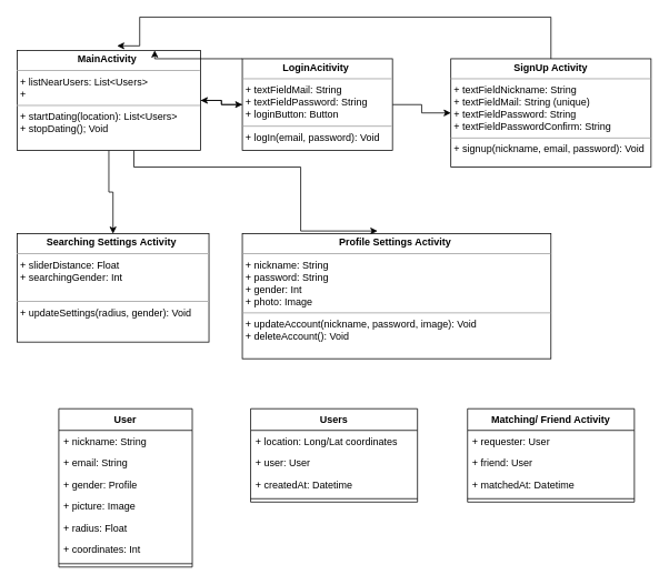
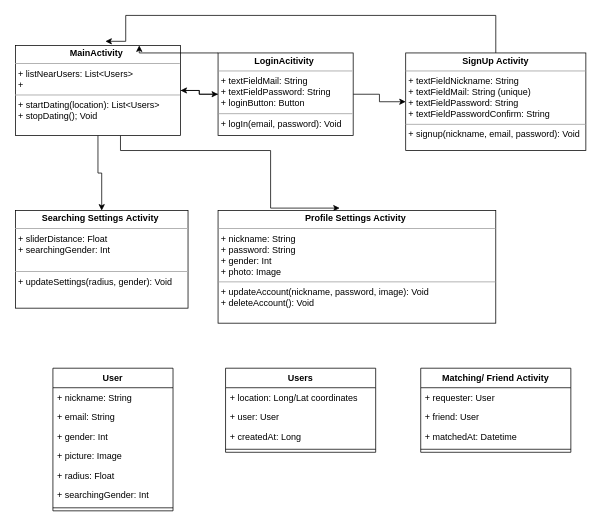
  <mxCell id="0" />
  <mxCell id="1" parent="0" />
  <mxCell id="2" style="edgeStyle=orthogonalEdgeStyle;rounded=0;orthogonalLoop=1;jettySize=auto;html=1;" edge="1" parent="1" source="5" target="9"><mxGeometry relative="1" as="geometry" /></mxCell>
  <mxCell id="3" style="edgeStyle=orthogonalEdgeStyle;rounded=0;orthogonalLoop=1;jettySize=auto;html=1;entryX=0.5;entryY=0;entryDx=0;entryDy=0;" edge="1" parent="1" source="5" target="12"><mxGeometry relative="1" as="geometry" /></mxCell>
  <mxCell id="4" style="edgeStyle=orthogonalEdgeStyle;rounded=0;orthogonalLoop=1;jettySize=auto;html=1;entryX=0.438;entryY=-0.022;entryDx=0;entryDy=0;entryPerimeter=0;" edge="1" parent="1" source="5" target="13"><mxGeometry relative="1" as="geometry"><mxPoint x="230" y="220" as="targetPoint" /><Array as="points"><mxPoint x="160" y="200" /><mxPoint x="360" y="200" /></Array></mxGeometry></mxCell>
  <mxCell id="5" value="&lt;p style=&quot;margin: 0px ; margin-top: 4px ; text-align: center&quot;&gt;&lt;b&gt;MainActivity&amp;nbsp;&lt;/b&gt;&lt;/p&gt;&lt;hr size=&quot;1&quot;&gt;&lt;p style=&quot;margin: 0px ; margin-left: 4px&quot;&gt;+ listNearUsers: List&amp;lt;Users&amp;gt;&lt;/p&gt;&lt;p style=&quot;margin: 0px ; margin-left: 4px&quot;&gt;+&amp;nbsp;&lt;/p&gt;&lt;hr size=&quot;1&quot;&gt;&lt;p style=&quot;margin: 0px ; margin-left: 4px&quot;&gt;+ startDating(location): List&amp;lt;Users&amp;gt;&lt;/p&gt;&lt;p style=&quot;margin: 0px ; margin-left: 4px&quot;&gt;+ stopDating(); Void&lt;/p&gt;&lt;p style=&quot;margin: 0px ; margin-left: 4px&quot;&gt;&lt;br&gt;&lt;/p&gt;&lt;p style=&quot;margin: 0px ; margin-left: 4px&quot;&gt;&lt;br&gt;&lt;/p&gt;" style="verticalAlign=top;align=left;overflow=fill;fontSize=12;fontFamily=Helvetica;html=1;" vertex="1" parent="1"><mxGeometry x="20" y="60" width="220" height="120" as="geometry" /></mxCell>
  <mxCell id="6" style="edgeStyle=orthogonalEdgeStyle;rounded=0;orthogonalLoop=1;jettySize=auto;html=1;" edge="1" parent="1" source="9" target="11"><mxGeometry relative="1" as="geometry"><mxPoint x="500" y="130" as="targetPoint" /></mxGeometry></mxCell>
  <mxCell id="7" value="" style="edgeStyle=orthogonalEdgeStyle;rounded=0;orthogonalLoop=1;jettySize=auto;html=1;" edge="1" parent="1" source="9" target="5"><mxGeometry relative="1" as="geometry" /></mxCell>
  <mxCell id="8" style="edgeStyle=orthogonalEdgeStyle;rounded=0;orthogonalLoop=1;jettySize=auto;html=1;entryX=0.75;entryY=0;entryDx=0;entryDy=0;" edge="1" parent="1" source="9" target="5"><mxGeometry relative="1" as="geometry"><Array as="points"><mxPoint x="370" y="70" /><mxPoint x="200" y="70" /></Array></mxGeometry></mxCell>
  <mxCell id="9" value="&lt;p style=&quot;margin: 0px ; margin-top: 4px ; text-align: center&quot;&gt;&lt;b&gt;LoginAcitivity&amp;nbsp;&lt;/b&gt;&lt;/p&gt;&lt;hr size=&quot;1&quot;&gt;&lt;p style=&quot;margin: 0px ; margin-left: 4px&quot;&gt;+ textFieldMail: String&lt;/p&gt;&lt;p style=&quot;margin: 0px ; margin-left: 4px&quot;&gt;+ textFieldPassword: String&lt;/p&gt;&lt;p style=&quot;margin: 0px ; margin-left: 4px&quot;&gt;+ loginButton: Button&lt;/p&gt;&lt;hr size=&quot;1&quot;&gt;&lt;p style=&quot;margin: 0px ; margin-left: 4px&quot;&gt;+ logIn(email, password): Void&lt;/p&gt;" style="verticalAlign=top;align=left;overflow=fill;fontSize=12;fontFamily=Helvetica;html=1;" vertex="1" parent="1"><mxGeometry x="290" y="70" width="180" height="110" as="geometry" /></mxCell>
  <mxCell id="10" style="edgeStyle=orthogonalEdgeStyle;rounded=0;orthogonalLoop=1;jettySize=auto;html=1;entryX=0.545;entryY=-0.046;entryDx=0;entryDy=0;entryPerimeter=0;" edge="1" parent="1" source="11" target="5"><mxGeometry relative="1" as="geometry"><mxPoint x="370" y="20" as="targetPoint" /><Array as="points"><mxPoint x="660" y="20" /><mxPoint x="167" y="20" /></Array></mxGeometry></mxCell>
  <mxCell id="11" value="&lt;p style=&quot;margin: 0px ; margin-top: 4px ; text-align: center&quot;&gt;&lt;b&gt;SignUp Activity&lt;/b&gt;&lt;/p&gt;&lt;hr size=&quot;1&quot;&gt;&lt;p style=&quot;margin: 0px ; margin-left: 4px&quot;&gt;+ textFieldNickname: String&lt;/p&gt;&lt;p style=&quot;margin: 0px ; margin-left: 4px&quot;&gt;+ textFieldMail: String (unique)&lt;/p&gt;&lt;p style=&quot;margin: 0px ; margin-left: 4px&quot;&gt;+ textFieldPassword: String&lt;/p&gt;&lt;p style=&quot;margin: 0px ; margin-left: 4px&quot;&gt;+ textFieldPasswordConfirm: String&lt;br&gt;&lt;/p&gt;&lt;hr size=&quot;1&quot;&gt;&lt;p style=&quot;margin: 0px ; margin-left: 4px&quot;&gt;+ signup(nickname, email, password): Void&lt;/p&gt;" style="verticalAlign=top;align=left;overflow=fill;fontSize=12;fontFamily=Helvetica;html=1;" vertex="1" parent="1"><mxGeometry x="540" y="70" width="240" height="130" as="geometry" /></mxCell>
  <mxCell id="12" value="&lt;p style=&quot;margin: 0px ; margin-top: 4px ; text-align: center&quot;&gt;&lt;b&gt;Searching Settings&amp;nbsp;Activity&amp;nbsp;&lt;/b&gt;&lt;/p&gt;&lt;hr size=&quot;1&quot;&gt;&lt;p style=&quot;margin: 0px ; margin-left: 4px&quot;&gt;+ sliderDistance: Float&lt;/p&gt;&lt;p style=&quot;margin: 0px ; margin-left: 4px&quot;&gt;+ searchingGender: Int&lt;/p&gt;&lt;p style=&quot;margin: 0px ; margin-left: 4px&quot;&gt;&lt;br&gt;&lt;/p&gt;&lt;hr size=&quot;1&quot;&gt;&lt;p style=&quot;margin: 0px ; margin-left: 4px&quot;&gt;+ updateSettings(radius, gender): Void&lt;/p&gt;" style="verticalAlign=top;align=left;overflow=fill;fontSize=12;fontFamily=Helvetica;html=1;" vertex="1" parent="1"><mxGeometry x="20" y="280" width="230" height="130" as="geometry" /></mxCell>
  <mxCell id="13" value="&lt;p style=&quot;margin: 0px ; margin-top: 4px ; text-align: center&quot;&gt;&lt;b&gt;Profile Settings Activity&amp;nbsp;&lt;/b&gt;&lt;/p&gt;&lt;hr size=&quot;1&quot;&gt;&lt;p style=&quot;margin: 0px ; margin-left: 4px&quot;&gt;+ nickname: String&lt;/p&gt;&lt;p style=&quot;margin: 0px ; margin-left: 4px&quot;&gt;+ password: String&lt;/p&gt;&lt;p style=&quot;margin: 0px ; margin-left: 4px&quot;&gt;+ gender: Int&lt;/p&gt;&lt;p style=&quot;margin: 0px ; margin-left: 4px&quot;&gt;+ photo: Image&lt;/p&gt;&lt;hr size=&quot;1&quot;&gt;&lt;p style=&quot;margin: 0px ; margin-left: 4px&quot;&gt;+ updateAccount(nickname, password, image): Void&lt;/p&gt;&lt;p style=&quot;margin: 0px ; margin-left: 4px&quot;&gt;+ deleteAccount(): Void&lt;/p&gt;" style="verticalAlign=top;align=left;overflow=fill;fontSize=12;fontFamily=Helvetica;html=1;" vertex="1" parent="1"><mxGeometry x="290" y="280" width="370" height="150" as="geometry" /></mxCell>
  <mxCell id="14" value="User" style="swimlane;fontStyle=1;align=center;verticalAlign=top;childLayout=stackLayout;horizontal=1;startSize=26;horizontalStack=0;resizeParent=1;resizeParentMax=0;resizeLast=0;collapsible=1;marginBottom=0;" vertex="1" parent="1"><mxGeometry x="70" y="490" width="160" height="190" as="geometry" /></mxCell>
  <mxCell id="15" value="+ nickname: String&#10;" style="text;strokeColor=none;fillColor=none;align=left;verticalAlign=top;spacingLeft=4;spacingRight=4;overflow=hidden;rotatable=0;points=[[0,0.5],[1,0.5]];portConstraint=eastwest;" vertex="1" parent="14"><mxGeometry y="26" width="160" height="26" as="geometry" /></mxCell>
  <mxCell id="16" value="+ email: String" style="text;strokeColor=none;fillColor=none;align=left;verticalAlign=top;spacingLeft=4;spacingRight=4;overflow=hidden;rotatable=0;points=[[0,0.5],[1,0.5]];portConstraint=eastwest;" vertex="1" parent="14"><mxGeometry y="52" width="160" height="26" as="geometry" /></mxCell>
- <mxCell id="17" value="+ gender: Profile" style="text;strokeColor=none;fillColor=none;align=left;verticalAlign=top;spacingLeft=4;spacingRight=4;overflow=hidden;rotatable=0;points=[[0,0.5],[1,0.5]];portConstraint=eastwest;" vertex="1" parent="14"><mxGeometry y="78" width="160" height="26" as="geometry" /></mxCell>
+ <mxCell id="17" value="+ gender: Int" style="text;strokeColor=none;fillColor=none;align=left;verticalAlign=top;spacingLeft=4;spacingRight=4;overflow=hidden;rotatable=0;points=[[0,0.5],[1,0.5]];portConstraint=eastwest;" vertex="1" parent="14"><mxGeometry y="78" width="160" height="26" as="geometry" /></mxCell>
  <mxCell id="18" value="+ picture: Image" style="text;strokeColor=none;fillColor=none;align=left;verticalAlign=top;spacingLeft=4;spacingRight=4;overflow=hidden;rotatable=0;points=[[0,0.5],[1,0.5]];portConstraint=eastwest;" vertex="1" parent="14"><mxGeometry y="104" width="160" height="26" as="geometry" /></mxCell>
  <mxCell id="19" value="+ radius: Float" style="text;strokeColor=none;fillColor=none;align=left;verticalAlign=top;spacingLeft=4;spacingRight=4;overflow=hidden;rotatable=0;points=[[0,0.5],[1,0.5]];portConstraint=eastwest;" vertex="1" parent="14"><mxGeometry y="130" width="160" height="26" as="geometry" /></mxCell>
- <mxCell id="20" value="+ coordinates: Int" style="text;strokeColor=none;fillColor=none;align=left;verticalAlign=top;spacingLeft=4;spacingRight=4;overflow=hidden;rotatable=0;points=[[0,0.5],[1,0.5]];portConstraint=eastwest;" vertex="1" parent="14"><mxGeometry y="156" width="160" height="26" as="geometry" /></mxCell>
+ <mxCell id="20" value="+ searchingGender: Int" style="text;strokeColor=none;fillColor=none;align=left;verticalAlign=top;spacingLeft=4;spacingRight=4;overflow=hidden;rotatable=0;points=[[0,0.5],[1,0.5]];portConstraint=eastwest;" vertex="1" parent="14"><mxGeometry y="156" width="160" height="26" as="geometry" /></mxCell>
  <mxCell id="21" value="" style="line;strokeWidth=1;fillColor=none;align=left;verticalAlign=middle;spacingTop=-1;spacingLeft=3;spacingRight=3;rotatable=0;labelPosition=right;points=[];portConstraint=eastwest;" vertex="1" parent="14"><mxGeometry y="182" width="160" height="8" as="geometry" /></mxCell>
  <mxCell id="22" value="Users" style="swimlane;fontStyle=1;align=center;verticalAlign=top;childLayout=stackLayout;horizontal=1;startSize=26;horizontalStack=0;resizeParent=1;resizeParentMax=0;resizeLast=0;collapsible=1;marginBottom=0;" vertex="1" parent="1"><mxGeometry x="300" y="490" width="200" height="112" as="geometry" /></mxCell>
  <mxCell id="23" value="+ location: Long/Lat coordinates&#10;" style="text;strokeColor=none;fillColor=none;align=left;verticalAlign=top;spacingLeft=4;spacingRight=4;overflow=hidden;rotatable=0;points=[[0,0.5],[1,0.5]];portConstraint=eastwest;" vertex="1" parent="22"><mxGeometry y="26" width="200" height="26" as="geometry" /></mxCell>
  <mxCell id="24" value="+ user: User" style="text;strokeColor=none;fillColor=none;align=left;verticalAlign=top;spacingLeft=4;spacingRight=4;overflow=hidden;rotatable=0;points=[[0,0.5],[1,0.5]];portConstraint=eastwest;" vertex="1" parent="22"><mxGeometry y="52" width="200" height="26" as="geometry" /></mxCell>
- <mxCell id="25" value="+ createdAt: Datetime" style="text;strokeColor=none;fillColor=none;align=left;verticalAlign=top;spacingLeft=4;spacingRight=4;overflow=hidden;rotatable=0;points=[[0,0.5],[1,0.5]];portConstraint=eastwest;" vertex="1" parent="22"><mxGeometry y="78" width="200" height="26" as="geometry" /></mxCell>
+ <mxCell id="25" value="+ createdAt: Long" style="text;strokeColor=none;fillColor=none;align=left;verticalAlign=top;spacingLeft=4;spacingRight=4;overflow=hidden;rotatable=0;points=[[0,0.5],[1,0.5]];portConstraint=eastwest;" vertex="1" parent="22"><mxGeometry y="78" width="200" height="26" as="geometry" /></mxCell>
  <mxCell id="26" value="" style="line;strokeWidth=1;fillColor=none;align=left;verticalAlign=middle;spacingTop=-1;spacingLeft=3;spacingRight=3;rotatable=0;labelPosition=right;points=[];portConstraint=eastwest;" vertex="1" parent="22"><mxGeometry y="104" width="200" height="8" as="geometry" /></mxCell>
  <mxCell id="27" value="Matching/ Friend Activity" style="swimlane;fontStyle=1;align=center;verticalAlign=top;childLayout=stackLayout;horizontal=1;startSize=26;horizontalStack=0;resizeParent=1;resizeParentMax=0;resizeLast=0;collapsible=1;marginBottom=0;" vertex="1" parent="1"><mxGeometry x="560" y="490" width="200" height="112" as="geometry" /></mxCell>
  <mxCell id="28" value="+ requester: User&#10;" style="text;strokeColor=none;fillColor=none;align=left;verticalAlign=top;spacingLeft=4;spacingRight=4;overflow=hidden;rotatable=0;points=[[0,0.5],[1,0.5]];portConstraint=eastwest;" vertex="1" parent="27"><mxGeometry y="26" width="200" height="26" as="geometry" /></mxCell>
  <mxCell id="29" value="+ friend: User" style="text;strokeColor=none;fillColor=none;align=left;verticalAlign=top;spacingLeft=4;spacingRight=4;overflow=hidden;rotatable=0;points=[[0,0.5],[1,0.5]];portConstraint=eastwest;" vertex="1" parent="27"><mxGeometry y="52" width="200" height="26" as="geometry" /></mxCell>
  <mxCell id="30" value="+ matchedAt: Datetime" style="text;strokeColor=none;fillColor=none;align=left;verticalAlign=top;spacingLeft=4;spacingRight=4;overflow=hidden;rotatable=0;points=[[0,0.5],[1,0.5]];portConstraint=eastwest;" vertex="1" parent="27"><mxGeometry y="78" width="200" height="26" as="geometry" /></mxCell>
  <mxCell id="31" value="" style="line;strokeWidth=1;fillColor=none;align=left;verticalAlign=middle;spacingTop=-1;spacingLeft=3;spacingRight=3;rotatable=0;labelPosition=right;points=[];portConstraint=eastwest;" vertex="1" parent="27"><mxGeometry y="104" width="200" height="8" as="geometry" /></mxCell>
